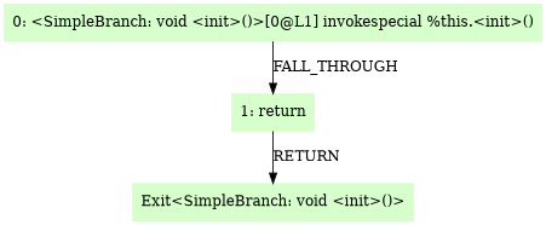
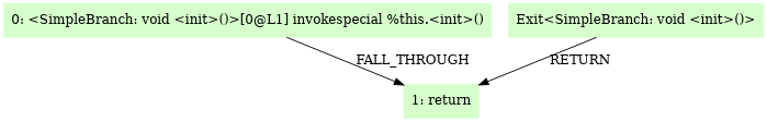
  digraph {
    node [color=".3 .2 1.0" shape=box style=filled]
    n1 [label="0: <SimpleBranch: void <init>()>[0@L1] invokespecial %this.<init>()"]
    n2 [label="1: return"]
    n3 [label="Exit<SimpleBranch: void <init>()>"]
    n1 -> n2 [label=FALL_THROUGH]
-   n2 -> n3 [label=RETURN]
+   n3 -> n2 [label=RETURN]
  }
